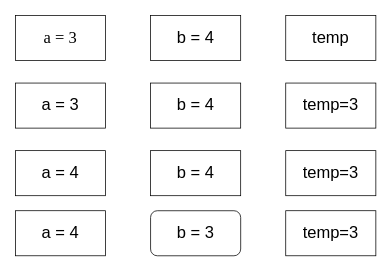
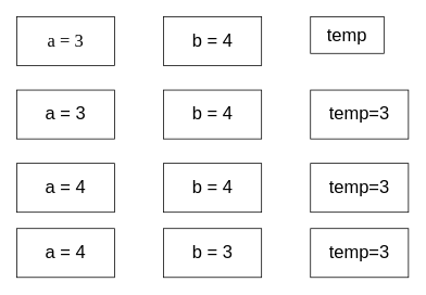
  <mxCell id="0" />
  <mxCell id="1" parent="0" />
  <mxCell id="2" value="&lt;font face=&quot;Fira Code&quot;&gt;a = 3&lt;/font&gt;" style="rounded=0;whiteSpace=wrap;html=1;fontSize=22;" parent="1" vertex="1"><mxGeometry x="20" y="20" width="120" height="60" as="geometry" /></mxCell>
  <mxCell id="3" value="&lt;font style=&quot;font-size: 22px&quot;&gt;b = 4&lt;/font&gt;" style="rounded=0;whiteSpace=wrap;html=1;" parent="1" vertex="1"><mxGeometry x="200" y="20" width="120" height="60" as="geometry" /></mxCell>
- <mxCell id="4" value="&lt;font style=&quot;font-size: 22px&quot;&gt;temp&lt;br&gt;&lt;/font&gt;" style="rounded=0;whiteSpace=wrap;html=1;" parent="1" vertex="1"><mxGeometry x="380" y="20" width="120" height="60" as="geometry" /></mxCell>
+ <mxCell id="4" value="&lt;font style=&quot;font-size: 22px&quot;&gt;temp&lt;br&gt;&lt;/font&gt;" style="rounded=0;whiteSpace=wrap;html=1;" parent="1" vertex="1"><mxGeometry x="380" y="20" width="90" height="45" as="geometry" /></mxCell>
  <mxCell id="5" value="&lt;font style=&quot;font-size: 22px&quot;&gt;temp=3&lt;br&gt;&lt;/font&gt;" style="rounded=0;whiteSpace=wrap;html=1;" parent="1" vertex="1"><mxGeometry x="380" y="200" width="120" height="60" as="geometry" /></mxCell>
  <mxCell id="6" value="&lt;font style=&quot;font-size: 22px&quot;&gt;b = 4&lt;/font&gt;" style="rounded=0;whiteSpace=wrap;html=1;" parent="1" vertex="1"><mxGeometry x="200" y="200" width="120" height="60" as="geometry" /></mxCell>
  <mxCell id="7" value="a = 4" style="rounded=0;whiteSpace=wrap;html=1;fontSize=22;" parent="1" vertex="1"><mxGeometry x="20" y="200" width="120" height="60" as="geometry" /></mxCell>
  <mxCell id="8" value="&lt;font style=&quot;font-size: 22px&quot;&gt;b = 4&lt;/font&gt;" style="rounded=0;whiteSpace=wrap;html=1;" parent="1" vertex="1"><mxGeometry x="200" y="110" width="120" height="60" as="geometry" /></mxCell>
  <mxCell id="9" value="a = 3" style="rounded=0;whiteSpace=wrap;html=1;fontSize=22;" parent="1" vertex="1"><mxGeometry x="20" y="110" width="120" height="60" as="geometry" /></mxCell>
  <mxCell id="10" value="&lt;font style=&quot;font-size: 22px&quot;&gt;temp=3&lt;br&gt;&lt;/font&gt;" style="rounded=0;whiteSpace=wrap;html=1;" parent="1" vertex="1"><mxGeometry x="380" y="110" width="120" height="60" as="geometry" /></mxCell>
  <mxCell id="11" value="&lt;font style=&quot;font-size: 22px&quot;&gt;temp=3&lt;br&gt;&lt;/font&gt;" style="rounded=0;whiteSpace=wrap;html=1;" parent="1" vertex="1"><mxGeometry x="380" y="280" width="120" height="60" as="geometry" /></mxCell>
- <mxCell id="12" value="&lt;font style=&quot;font-size: 22px&quot;&gt;b = 3&lt;/font&gt;" style="whiteSpace=wrap;html=1;rounded=1;" parent="1" vertex="1"><mxGeometry x="200" y="280" width="120" height="60" as="geometry" /></mxCell>
+ <mxCell id="12" value="&lt;font style=&quot;font-size: 22px&quot;&gt;b = 3&lt;/font&gt;" style="rounded=0;whiteSpace=wrap;html=1;" parent="1" vertex="1"><mxGeometry x="200" y="280" width="120" height="60" as="geometry" /></mxCell>
  <mxCell id="13" value="a = 4" style="rounded=0;whiteSpace=wrap;html=1;fontSize=22;" parent="1" vertex="1"><mxGeometry x="20" y="280" width="120" height="60" as="geometry" /></mxCell>
